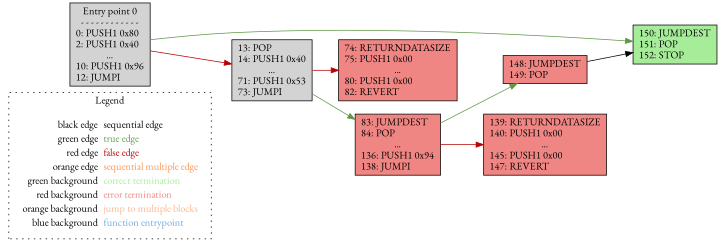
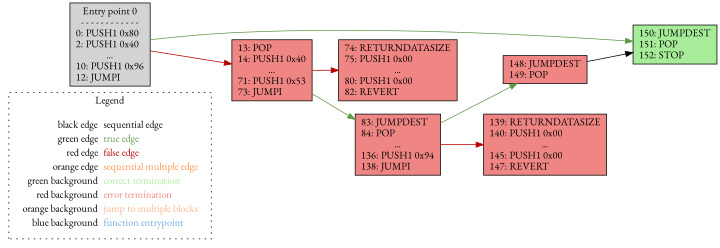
  digraph {
    fontname="EB Garamond"
    rankdir=LR
    node [fontname="EB Garamond" shape=box fillcolor="#EF8683" style=filled]
    edge [color="#5F9747" fontname="EB Garamond"]
    n1 [label=<<table border="0" cellpadding="2" cellspacing="0" cellborder="0"> 			<tr><td align="right">black edge&nbsp;</td><td align="left"><font color="#000000">sequential edge</font></td></tr> 			<tr><td align="right">green edge&nbsp;</td><td align="left"><font color="#5F9747">true edge</font></td></tr> 			<tr><td align="right">red edge&nbsp;</td><td align="left"><font color="#B70000">false edge</font></td></tr> 			<tr><td align="right">orange edge&nbsp;</td><td align="left"><font color="#FF9248">sequential multiple edge</font></td></tr> 			<tr><td align="right">green background&nbsp;</td><td align="left"><font color="#A6EC99">correct termination</font></td></tr> 			<tr><td align="right">red background&nbsp;</td><td align="left"><font color="#EF8683">error termination</font></td></tr> 			<tr><td align="right">orange background&nbsp;</td><td align="left"><font color="#FFB38A">jump to multiple blocks</font></td></tr> 			<tr><td align="right">blue background&nbsp;</td><td align="left"><font color="#6FA8DC">function entrypoint</font></td></tr> 		</table>> shape=plaintext fillcolor="" style=""]
    n2 [label="148: JUMPDEST\l149: POP\l"]
    n3 [fillcolor="#A6EC99" label="150: JUMPDEST\l151: POP\l152: STOP\l"]
    n4 [label="74: RETURNDATASIZE\l75: PUSH1 0x00\l...\n80: PUSH1 0x00\l82: REVERT\l"]
    n5 [fillcolor="#D3D3D3" label="Entry point 0\n- - - - - - - - - - - -\n0: PUSH1 0x80\l2: PUSH1 0x40\l...\n10: PUSH1 0x96\l12: JUMPI\l"]
-   n6 [fillcolor="#D3D3D3" label="13: POP\l14: PUSH1 0x40\l...\n71: PUSH1 0x53\l73: JUMPI\l"]
+   n6 [label="13: POP\l14: PUSH1 0x40\l...\n71: PUSH1 0x53\l73: JUMPI\l"]
    n7 [label="83: JUMPDEST\l84: POP\l...\n136: PUSH1 0x94\l138: JUMPI\l"]
    n8 [label="139: RETURNDATASIZE\l140: PUSH1 0x00\l...\n145: PUSH1 0x00\l147: REVERT\l"]
    subgraph cluster_1 {
      label=Legend
      style=dotted
      n1
    }
    n2 -> n3 [color="#000000"]
    n5 -> n3
    n5 -> n6 [color="#B70000"]
    n6 -> n4 [color="#B70000"]
    n6 -> n7
    n7 -> n2
    n7 -> n8 [color="#B70000"]
  }
